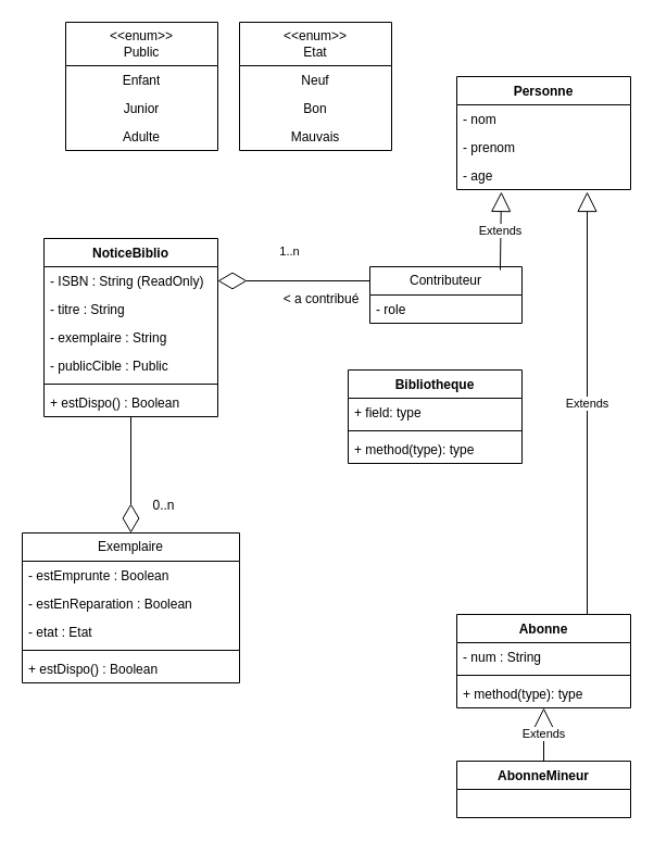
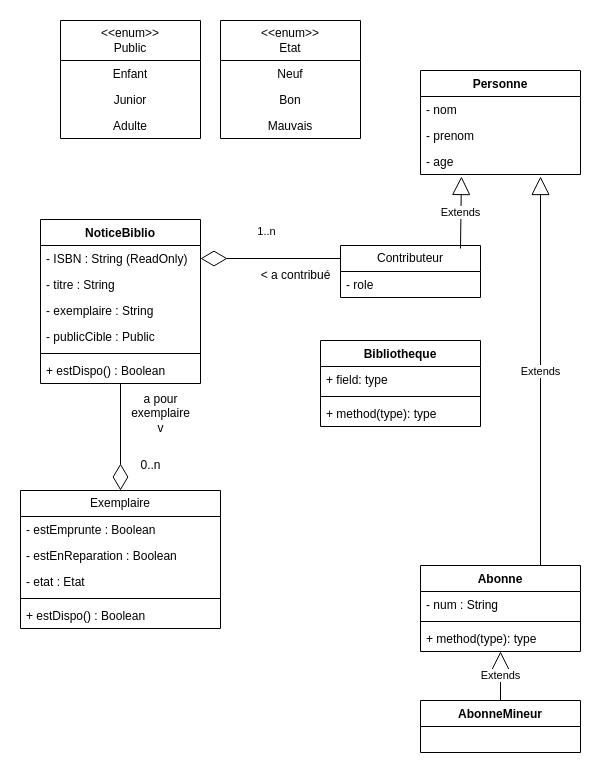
  <mxCell id="0" />
  <mxCell id="1" parent="0" />
  <mxCell id="2" value="NoticeBiblio" style="swimlane;fontStyle=1;align=center;verticalAlign=top;childLayout=stackLayout;horizontal=1;startSize=26;horizontalStack=0;resizeParent=1;resizeParentMax=0;resizeLast=0;collapsible=1;marginBottom=0;whiteSpace=wrap;html=1;" vertex="1" parent="1"><mxGeometry x="40" y="219" width="160" height="164" as="geometry" /></mxCell>
  <mxCell id="3" value="- ISBN : String (ReadOnly)" style="text;strokeColor=none;fillColor=none;align=left;verticalAlign=top;spacingLeft=4;spacingRight=4;overflow=hidden;rotatable=0;points=[[0,0.5],[1,0.5]];portConstraint=eastwest;whiteSpace=wrap;html=1;" vertex="1" parent="2"><mxGeometry y="26" width="160" height="26" as="geometry" /></mxCell>
  <mxCell id="4" value="- titre : String" style="text;strokeColor=none;fillColor=none;align=left;verticalAlign=top;spacingLeft=4;spacingRight=4;overflow=hidden;rotatable=0;points=[[0,0.5],[1,0.5]];portConstraint=eastwest;whiteSpace=wrap;html=1;" vertex="1" parent="2"><mxGeometry y="52" width="160" height="26" as="geometry" /></mxCell>
  <mxCell id="5" value="- exemplaire : String" style="text;strokeColor=none;fillColor=none;align=left;verticalAlign=top;spacingLeft=4;spacingRight=4;overflow=hidden;rotatable=0;points=[[0,0.5],[1,0.5]];portConstraint=eastwest;whiteSpace=wrap;html=1;" vertex="1" parent="2"><mxGeometry y="78" width="160" height="26" as="geometry" /></mxCell>
  <mxCell id="6" value="- publicCible : Public" style="text;strokeColor=none;fillColor=none;align=left;verticalAlign=top;spacingLeft=4;spacingRight=4;overflow=hidden;rotatable=0;points=[[0,0.5],[1,0.5]];portConstraint=eastwest;whiteSpace=wrap;html=1;" vertex="1" parent="2"><mxGeometry y="104" width="160" height="26" as="geometry" /></mxCell>
  <mxCell id="7" value="" style="line;strokeWidth=1;fillColor=none;align=left;verticalAlign=middle;spacingTop=-1;spacingLeft=3;spacingRight=3;rotatable=0;labelPosition=right;points=[];portConstraint=eastwest;strokeColor=inherit;" vertex="1" parent="2"><mxGeometry y="130" width="160" height="8" as="geometry" /></mxCell>
  <mxCell id="8" value="+ estDispo() : Boolean" style="text;strokeColor=none;fillColor=none;align=left;verticalAlign=top;spacingLeft=4;spacingRight=4;overflow=hidden;rotatable=0;points=[[0,0.5],[1,0.5]];portConstraint=eastwest;whiteSpace=wrap;html=1;" vertex="1" parent="2"><mxGeometry y="138" width="160" height="26" as="geometry" /></mxCell>
  <mxCell id="9" value="Personne" style="swimlane;fontStyle=1;align=center;verticalAlign=top;childLayout=stackLayout;horizontal=1;startSize=26;horizontalStack=0;resizeParent=1;resizeParentMax=0;resizeLast=0;collapsible=1;marginBottom=0;whiteSpace=wrap;html=1;" vertex="1" parent="1"><mxGeometry x="420" y="70" width="160" height="104" as="geometry" /></mxCell>
  <mxCell id="10" value="- nom" style="text;strokeColor=none;fillColor=none;align=left;verticalAlign=top;spacingLeft=4;spacingRight=4;overflow=hidden;rotatable=0;points=[[0,0.5],[1,0.5]];portConstraint=eastwest;whiteSpace=wrap;html=1;" vertex="1" parent="9"><mxGeometry y="26" width="160" height="26" as="geometry" /></mxCell>
  <mxCell id="11" value="- prenom" style="text;strokeColor=none;fillColor=none;align=left;verticalAlign=top;spacingLeft=4;spacingRight=4;overflow=hidden;rotatable=0;points=[[0,0.5],[1,0.5]];portConstraint=eastwest;whiteSpace=wrap;html=1;" vertex="1" parent="9"><mxGeometry y="52" width="160" height="26" as="geometry" /></mxCell>
  <mxCell id="12" value="- age" style="text;strokeColor=none;fillColor=none;align=left;verticalAlign=top;spacingLeft=4;spacingRight=4;overflow=hidden;rotatable=0;points=[[0,0.5],[1,0.5]];portConstraint=eastwest;whiteSpace=wrap;html=1;" vertex="1" parent="9"><mxGeometry y="78" width="160" height="26" as="geometry" /></mxCell>
  <mxCell id="13" value="" style="endArrow=diamondThin;endFill=0;endSize=24;html=1;rounded=0;exitX=0;exitY=0.25;exitDx=0;exitDy=0;entryX=1;entryY=0.5;entryDx=0;entryDy=0;" edge="1" parent="1" source="16" target="3"><mxGeometry width="160" relative="1" as="geometry"><mxPoint x="260" y="240" as="sourcePoint" /><mxPoint x="420" y="240" as="targetPoint" /></mxGeometry></mxCell>
  <mxCell id="14" value="1..n" style="edgeLabel;html=1;align=center;verticalAlign=middle;resizable=0;points=[];" vertex="1" connectable="0" parent="13"><mxGeometry x="0.075" y="-3" relative="1" as="geometry"><mxPoint y="-25" as="offset" /></mxGeometry></mxCell>
  <mxCell id="15" value="&amp;lt; a contribué" style="text;html=1;align=center;verticalAlign=middle;resizable=0;points=[];autosize=1;strokeColor=none;fillColor=none;rotation=0;" vertex="1" parent="1"><mxGeometry x="250" y="260" width="90" height="30" as="geometry" /></mxCell>
  <mxCell id="16" value="Contributeur" style="swimlane;fontStyle=0;childLayout=stackLayout;horizontal=1;startSize=26;fillColor=none;horizontalStack=0;resizeParent=1;resizeParentMax=0;resizeLast=0;collapsible=1;marginBottom=0;whiteSpace=wrap;html=1;" vertex="1" parent="1"><mxGeometry x="340" y="245" width="140" height="52" as="geometry" /></mxCell>
  <mxCell id="17" value="- role" style="text;strokeColor=none;fillColor=none;align=left;verticalAlign=top;spacingLeft=4;spacingRight=4;overflow=hidden;rotatable=0;points=[[0,0.5],[1,0.5]];portConstraint=eastwest;whiteSpace=wrap;html=1;" vertex="1" parent="16"><mxGeometry y="26" width="140" height="26" as="geometry" /></mxCell>
  <mxCell id="18" value="Extends" style="endArrow=block;endSize=16;endFill=0;html=1;rounded=0;exitX=0.857;exitY=0.058;exitDx=0;exitDy=0;entryX=0.256;entryY=1.077;entryDx=0;entryDy=0;entryPerimeter=0;exitPerimeter=0;" edge="1" parent="1" source="16" target="12"><mxGeometry width="160" relative="1" as="geometry"><mxPoint x="260" y="300" as="sourcePoint" /><mxPoint x="420" y="300" as="targetPoint" /></mxGeometry></mxCell>
  <mxCell id="19" value="&amp;lt;&amp;lt;enum&amp;gt;&amp;gt;&lt;br&gt;Public" style="swimlane;fontStyle=0;childLayout=stackLayout;horizontal=1;startSize=40;fillColor=none;horizontalStack=0;resizeParent=1;resizeParentMax=0;resizeLast=0;collapsible=1;marginBottom=0;whiteSpace=wrap;html=1;" vertex="1" parent="1"><mxGeometry x="60" y="20" width="140" height="118" as="geometry" /></mxCell>
  <mxCell id="20" value="Enfant" style="text;strokeColor=none;fillColor=none;align=center;verticalAlign=top;spacingLeft=4;spacingRight=4;overflow=hidden;rotatable=0;points=[[0,0.5],[1,0.5]];portConstraint=eastwest;whiteSpace=wrap;html=1;" vertex="1" parent="19"><mxGeometry y="40" width="140" height="26" as="geometry" /></mxCell>
  <mxCell id="21" value="Junior" style="text;strokeColor=none;fillColor=none;align=center;verticalAlign=top;spacingLeft=4;spacingRight=4;overflow=hidden;rotatable=0;points=[[0,0.5],[1,0.5]];portConstraint=eastwest;whiteSpace=wrap;html=1;" vertex="1" parent="19"><mxGeometry y="66" width="140" height="26" as="geometry" /></mxCell>
  <mxCell id="22" value="Adulte" style="text;strokeColor=none;fillColor=none;align=center;verticalAlign=top;spacingLeft=4;spacingRight=4;overflow=hidden;rotatable=0;points=[[0,0.5],[1,0.5]];portConstraint=eastwest;whiteSpace=wrap;html=1;" vertex="1" parent="19"><mxGeometry y="92" width="140" height="26" as="geometry" /></mxCell>
  <mxCell id="23" value="Abonne" style="swimlane;fontStyle=1;align=center;verticalAlign=top;childLayout=stackLayout;horizontal=1;startSize=26;horizontalStack=0;resizeParent=1;resizeParentMax=0;resizeLast=0;collapsible=1;marginBottom=0;whiteSpace=wrap;html=1;" vertex="1" parent="1"><mxGeometry x="420" y="565" width="160" height="86" as="geometry" /></mxCell>
  <mxCell id="24" value="- num : String" style="text;strokeColor=none;fillColor=none;align=left;verticalAlign=top;spacingLeft=4;spacingRight=4;overflow=hidden;rotatable=0;points=[[0,0.5],[1,0.5]];portConstraint=eastwest;whiteSpace=wrap;html=1;" vertex="1" parent="23"><mxGeometry y="26" width="160" height="26" as="geometry" /></mxCell>
  <mxCell id="25" value="" style="line;strokeWidth=1;fillColor=none;align=left;verticalAlign=middle;spacingTop=-1;spacingLeft=3;spacingRight=3;rotatable=0;labelPosition=right;points=[];portConstraint=eastwest;strokeColor=inherit;" vertex="1" parent="23"><mxGeometry y="52" width="160" height="8" as="geometry" /></mxCell>
  <mxCell id="26" value="+ method(type): type" style="text;strokeColor=none;fillColor=none;align=left;verticalAlign=top;spacingLeft=4;spacingRight=4;overflow=hidden;rotatable=0;points=[[0,0.5],[1,0.5]];portConstraint=eastwest;whiteSpace=wrap;html=1;" vertex="1" parent="23"><mxGeometry y="60" width="160" height="26" as="geometry" /></mxCell>
  <mxCell id="27" value="Extends" style="endArrow=block;endSize=16;endFill=0;html=1;rounded=0;exitX=0.75;exitY=0;exitDx=0;exitDy=0;entryX=0.75;entryY=1.077;entryDx=0;entryDy=0;entryPerimeter=0;" edge="1" parent="1" source="23" target="12"><mxGeometry width="160" relative="1" as="geometry"><mxPoint x="540" y="357" as="sourcePoint" /><mxPoint x="541" y="285" as="targetPoint" /></mxGeometry></mxCell>
  <mxCell id="28" value="AbonneMineur" style="swimlane;fontStyle=1;align=center;verticalAlign=top;childLayout=stackLayout;horizontal=1;startSize=26;horizontalStack=0;resizeParent=1;resizeParentMax=0;resizeLast=0;collapsible=1;marginBottom=0;whiteSpace=wrap;html=1;" vertex="1" parent="1"><mxGeometry x="420" y="700" width="160" height="52" as="geometry" /></mxCell>
  <mxCell id="29" value="&lt;div&gt;&lt;br/&gt;&lt;/div&gt;" style="text;strokeColor=none;fillColor=none;align=left;verticalAlign=top;spacingLeft=4;spacingRight=4;overflow=hidden;rotatable=0;points=[[0,0.5],[1,0.5]];portConstraint=eastwest;whiteSpace=wrap;html=1;" vertex="1" parent="28"><mxGeometry y="26" width="160" height="26" as="geometry" /></mxCell>
  <mxCell id="30" value="Extends" style="endArrow=block;endSize=16;endFill=0;html=1;rounded=0;exitX=0.5;exitY=0;exitDx=0;exitDy=0;" edge="1" parent="1" source="28" target="26"><mxGeometry width="160" relative="1" as="geometry"><mxPoint x="550" y="400" as="sourcePoint" /><mxPoint x="550" y="186" as="targetPoint" /></mxGeometry></mxCell>
  <mxCell id="31" value="Exemplaire" style="swimlane;fontStyle=0;childLayout=stackLayout;horizontal=1;startSize=26;fillColor=none;horizontalStack=0;resizeParent=1;resizeParentMax=0;resizeLast=0;collapsible=1;marginBottom=0;whiteSpace=wrap;html=1;" vertex="1" parent="1"><mxGeometry x="20" y="490" width="200" height="138" as="geometry" /></mxCell>
  <mxCell id="32" value="- estEmprunte : Boolean" style="text;strokeColor=none;fillColor=none;align=left;verticalAlign=top;spacingLeft=4;spacingRight=4;overflow=hidden;rotatable=0;points=[[0,0.5],[1,0.5]];portConstraint=eastwest;whiteSpace=wrap;html=1;" vertex="1" parent="31"><mxGeometry y="26" width="200" height="26" as="geometry" /></mxCell>
  <mxCell id="33" value="- estEnReparation : Boolean" style="text;strokeColor=none;fillColor=none;align=left;verticalAlign=top;spacingLeft=4;spacingRight=4;overflow=hidden;rotatable=0;points=[[0,0.5],[1,0.5]];portConstraint=eastwest;whiteSpace=wrap;html=1;" vertex="1" parent="31"><mxGeometry y="52" width="200" height="26" as="geometry" /></mxCell>
  <mxCell id="34" value="- etat : Etat" style="text;strokeColor=none;fillColor=none;align=left;verticalAlign=top;spacingLeft=4;spacingRight=4;overflow=hidden;rotatable=0;points=[[0,0.5],[1,0.5]];portConstraint=eastwest;whiteSpace=wrap;html=1;" vertex="1" parent="31"><mxGeometry y="78" width="200" height="26" as="geometry" /></mxCell>
  <mxCell id="35" value="" style="line;strokeWidth=1;fillColor=none;align=left;verticalAlign=middle;spacingTop=-1;spacingLeft=3;spacingRight=3;rotatable=0;labelPosition=right;points=[];portConstraint=eastwest;strokeColor=inherit;" vertex="1" parent="31"><mxGeometry y="104" width="200" height="8" as="geometry" /></mxCell>
  <mxCell id="36" value="+ estDispo() : Boolean" style="text;strokeColor=none;fillColor=none;align=left;verticalAlign=top;spacingLeft=4;spacingRight=4;overflow=hidden;rotatable=0;points=[[0,0.5],[1,0.5]];portConstraint=eastwest;whiteSpace=wrap;html=1;" vertex="1" parent="31"><mxGeometry y="112" width="200" height="26" as="geometry" /></mxCell>
  <mxCell id="37" value="&amp;lt;&amp;lt;enum&amp;gt;&amp;gt; &lt;br&gt;Etat" style="swimlane;fontStyle=0;childLayout=stackLayout;horizontal=1;startSize=40;fillColor=none;horizontalStack=0;resizeParent=1;resizeParentMax=0;resizeLast=0;collapsible=1;marginBottom=0;whiteSpace=wrap;html=1;" vertex="1" parent="1"><mxGeometry x="220" y="20" width="140" height="118" as="geometry" /></mxCell>
  <mxCell id="38" value="Neuf" style="text;strokeColor=none;fillColor=none;align=center;verticalAlign=top;spacingLeft=4;spacingRight=4;overflow=hidden;rotatable=0;points=[[0,0.5],[1,0.5]];portConstraint=eastwest;whiteSpace=wrap;html=1;" vertex="1" parent="37"><mxGeometry y="40" width="140" height="26" as="geometry" /></mxCell>
  <mxCell id="39" value="Bon" style="text;strokeColor=none;fillColor=none;align=center;verticalAlign=top;spacingLeft=4;spacingRight=4;overflow=hidden;rotatable=0;points=[[0,0.5],[1,0.5]];portConstraint=eastwest;whiteSpace=wrap;html=1;" vertex="1" parent="37"><mxGeometry y="66" width="140" height="26" as="geometry" /></mxCell>
  <mxCell id="40" value="Mauvais" style="text;strokeColor=none;fillColor=none;align=center;verticalAlign=top;spacingLeft=4;spacingRight=4;overflow=hidden;rotatable=0;points=[[0,0.5],[1,0.5]];portConstraint=eastwest;whiteSpace=wrap;html=1;" vertex="1" parent="37"><mxGeometry y="92" width="140" height="26" as="geometry" /></mxCell>
  <mxCell id="41" value="" style="endArrow=diamondThin;endFill=0;endSize=24;html=1;rounded=0;exitX=0.5;exitY=1;exitDx=0;exitDy=0;entryX=0.5;entryY=0;entryDx=0;entryDy=0;" edge="1" parent="1" source="2" target="31"><mxGeometry width="160" relative="1" as="geometry"><mxPoint x="200" y="400" as="sourcePoint" /><mxPoint x="360" y="400" as="targetPoint" /></mxGeometry></mxCell>
  <mxCell id="42" value="0..n" style="text;html=1;align=center;verticalAlign=middle;resizable=0;points=[];autosize=1;strokeColor=none;fillColor=none;" vertex="1" parent="1"><mxGeometry x="130" y="450" width="40" height="30" as="geometry" /></mxCell>
+ <mxCell id="43" value="a pour &lt;br&gt;exemplaire&lt;br&gt;v" style="text;html=1;align=center;verticalAlign=middle;resizable=0;points=[];autosize=1;strokeColor=none;fillColor=none;" vertex="1" parent="1"><mxGeometry x="120" y="383" width="80" height="60" as="geometry" /></mxCell>
  <mxCell id="44" value="Bibliotheque" style="swimlane;fontStyle=1;align=center;verticalAlign=top;childLayout=stackLayout;horizontal=1;startSize=26;horizontalStack=0;resizeParent=1;resizeParentMax=0;resizeLast=0;collapsible=1;marginBottom=0;whiteSpace=wrap;html=1;" vertex="1" parent="1"><mxGeometry x="320" y="340" width="160" height="86" as="geometry" /></mxCell>
  <mxCell id="45" value="+ field: type" style="text;strokeColor=none;fillColor=none;align=left;verticalAlign=top;spacingLeft=4;spacingRight=4;overflow=hidden;rotatable=0;points=[[0,0.5],[1,0.5]];portConstraint=eastwest;whiteSpace=wrap;html=1;" vertex="1" parent="44"><mxGeometry y="26" width="160" height="26" as="geometry" /></mxCell>
  <mxCell id="46" value="" style="line;strokeWidth=1;fillColor=none;align=left;verticalAlign=middle;spacingTop=-1;spacingLeft=3;spacingRight=3;rotatable=0;labelPosition=right;points=[];portConstraint=eastwest;strokeColor=inherit;" vertex="1" parent="44"><mxGeometry y="52" width="160" height="8" as="geometry" /></mxCell>
  <mxCell id="47" value="+ method(type): type" style="text;strokeColor=none;fillColor=none;align=left;verticalAlign=top;spacingLeft=4;spacingRight=4;overflow=hidden;rotatable=0;points=[[0,0.5],[1,0.5]];portConstraint=eastwest;whiteSpace=wrap;html=1;" vertex="1" parent="44"><mxGeometry y="60" width="160" height="26" as="geometry" /></mxCell>
